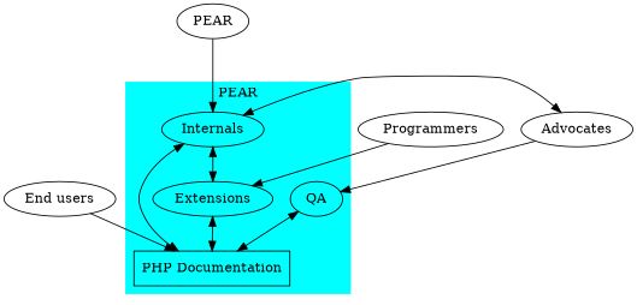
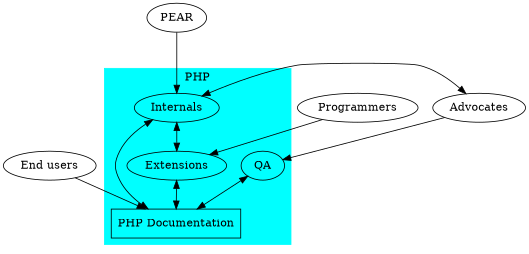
  digraph {
    compound=true
    concentrate=true
    edge [dir=both]
    Internals
    QA
    Extensions
    "PHP Documentation" [shape=box]
    Advocates
    PEAR
    Programmers
    "End users"
    subgraph cluster_1 {
      color=cyan
-     label=PEAR
+     label=PHP
      style=filled
      Internals
      QA
      Extensions
      "PHP Documentation"
    }
    Internals -> Extensions
    Internals -> "PHP Documentation"
    Internals -> Advocates
    QA -> "PHP Documentation"
    Extensions -> "PHP Documentation"
    Advocates -> QA [minlen=1 dir=""]
    PEAR -> Internals [minlen=2 dir=""]
    Programmers -> Extensions [minlen=1 dir=""]
    "End users" -> "PHP Documentation" [minlen=1 dir=""]
  }
